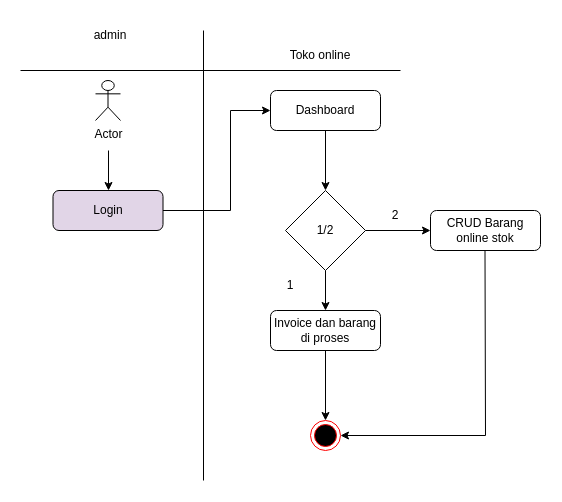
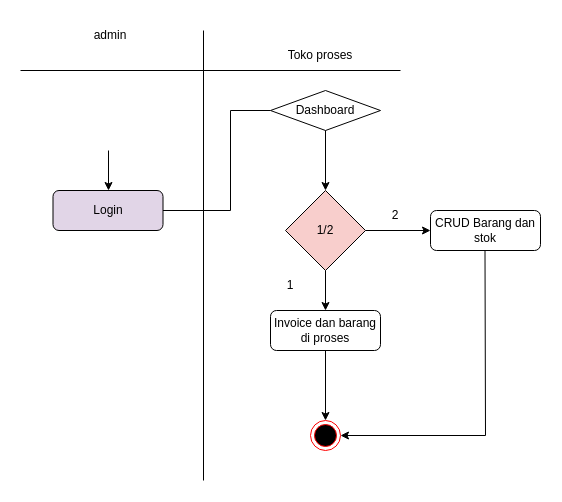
  <mxCell id="0" />
  <mxCell id="1" parent="0" />
  <mxCell id="2" value="" style="endArrow=none;html=1;rounded=0;" edge="1" parent="1"><mxGeometry width="50" height="50" relative="1" as="geometry"><mxPoint x="203" y="480" as="sourcePoint" /><mxPoint x="203" y="30" as="targetPoint" /></mxGeometry></mxCell>
  <mxCell id="3" value="" style="endArrow=none;html=1;rounded=0;" edge="1" parent="1"><mxGeometry width="50" height="50" relative="1" as="geometry"><mxPoint x="20" y="70" as="sourcePoint" /><mxPoint x="400" y="70" as="targetPoint" /></mxGeometry></mxCell>
  <mxCell id="4" value="admin" style="text;html=1;strokeColor=none;fillColor=none;align=center;verticalAlign=middle;whiteSpace=wrap;rounded=0;" vertex="1" parent="1"><mxGeometry x="80" y="20" width="60" height="30" as="geometry" /></mxCell>
- <mxCell id="5" value="Toko online" style="text;html=1;strokeColor=none;fillColor=none;align=center;verticalAlign=middle;whiteSpace=wrap;rounded=0;" vertex="1" parent="1"><mxGeometry x="270" y="40" width="100" height="30" as="geometry" /></mxCell>
- <mxCell id="6" value="Actor" style="shape=umlActor;verticalLabelPosition=bottom;verticalAlign=top;html=1;" vertex="1" parent="1"><mxGeometry x="95" y="80" width="25" height="40" as="geometry" /></mxCell>
+ <mxCell id="5" value="Toko proses" style="text;html=1;strokeColor=none;fillColor=none;align=center;verticalAlign=middle;whiteSpace=wrap;rounded=0;" vertex="1" parent="1"><mxGeometry x="270" y="40" width="100" height="30" as="geometry" /></mxCell>
  <mxCell id="7" value="" style="endArrow=classic;html=1;rounded=0;" edge="1" parent="1"><mxGeometry width="50" height="50" relative="1" as="geometry"><mxPoint x="108" y="150" as="sourcePoint" /><mxPoint x="108" y="190" as="targetPoint" /></mxGeometry></mxCell>
- <mxCell id="8" value="Dashboard" style="rounded=1;whiteSpace=wrap;html=1;" vertex="1" parent="1"><mxGeometry x="270" y="90" width="110" height="40" as="geometry" /></mxCell>
+ <mxCell id="8" value="Dashboard" style="rhombus;whiteSpace=wrap;html=1;" vertex="1" parent="1"><mxGeometry x="270" y="90" width="110" height="40" as="geometry" /></mxCell>
  <mxCell id="9" value="" style="endArrow=classic;html=1;rounded=0;exitX=0.5;exitY=1;exitDx=0;exitDy=0;entryX=0.5;entryY=0;entryDx=0;entryDy=0;" edge="1" parent="1" source="8"><mxGeometry width="50" height="50" relative="1" as="geometry"><mxPoint x="139" y="120" as="sourcePoint" /><mxPoint x="325" y="190" as="targetPoint" /></mxGeometry></mxCell>
  <mxCell id="10" value="Login" style="rounded=1;whiteSpace=wrap;html=1;fillColor=#e1d5e7;" vertex="1" parent="1"><mxGeometry x="52.5" y="190" width="110" height="40" as="geometry" /></mxCell>
- <mxCell id="11" value="" style="endArrow=classic;html=1;rounded=0;exitX=1;exitY=0.5;exitDx=0;exitDy=0;entryX=0;entryY=0.5;entryDx=0;entryDy=0;" edge="1" parent="1" source="10" target="8"><mxGeometry width="50" height="50" relative="1" as="geometry"><mxPoint x="147.5" y="280" as="sourcePoint" /><mxPoint x="230" y="100" as="targetPoint" /><Array as="points"><mxPoint x="230" y="210" /><mxPoint x="230" y="110" /></Array></mxGeometry></mxCell>
- <mxCell id="12" value="1/2" style="rhombus;whiteSpace=wrap;html=1;" vertex="1" parent="1"><mxGeometry x="285" y="190" width="80" height="80" as="geometry" /></mxCell>
+ <mxCell id="11" value="" style="endArrow=none;html=1;rounded=0;exitX=1;exitY=0.5;exitDx=0;exitDy=0;entryX=0;entryY=0.5;entryDx=0;entryDy=0;" edge="1" parent="1" source="10" target="8"><mxGeometry width="50" height="50" relative="1" as="geometry"><mxPoint x="147.5" y="280" as="sourcePoint" /><mxPoint x="230" y="100" as="targetPoint" /><Array as="points"><mxPoint x="230" y="210" /><mxPoint x="230" y="110" /></Array></mxGeometry></mxCell>
+ <mxCell id="12" value="1/2" style="rhombus;whiteSpace=wrap;html=1;fillColor=#f8cecc;" vertex="1" parent="1"><mxGeometry x="285" y="190" width="80" height="80" as="geometry" /></mxCell>
  <mxCell id="13" value="2" style="text;html=1;strokeColor=none;fillColor=none;align=center;verticalAlign=middle;whiteSpace=wrap;rounded=0;" vertex="1" parent="1"><mxGeometry x="365" y="200" width="60" height="30" as="geometry" /></mxCell>
  <mxCell id="14" value="1" style="text;html=1;strokeColor=none;fillColor=none;align=center;verticalAlign=middle;whiteSpace=wrap;rounded=0;" vertex="1" parent="1"><mxGeometry x="260" y="270" width="60" height="30" as="geometry" /></mxCell>
  <mxCell id="15" value="" style="endArrow=classic;html=1;rounded=0;exitX=0.5;exitY=1;exitDx=0;exitDy=0;" edge="1" parent="1" source="12"><mxGeometry width="50" height="50" relative="1" as="geometry"><mxPoint x="324.5" y="430" as="sourcePoint" /><mxPoint x="325" y="310" as="targetPoint" /></mxGeometry></mxCell>
  <mxCell id="16" value="" style="ellipse;html=1;shape=endState;fillColor=#000000;strokeColor=#ff0000;" vertex="1" parent="1"><mxGeometry x="310" y="420" width="30" height="30" as="geometry" /></mxCell>
  <mxCell id="17" value="" style="endArrow=classic;html=1;rounded=0;exitX=0.5;exitY=1;exitDx=0;exitDy=0;entryX=0.5;entryY=0;entryDx=0;entryDy=0;" edge="1" parent="1" source="18" target="16"><mxGeometry width="50" height="50" relative="1" as="geometry"><mxPoint x="324.5" y="510" as="sourcePoint" /><mxPoint x="325" y="560" as="targetPoint" /></mxGeometry></mxCell>
  <mxCell id="18" value="Invoice dan barang di proses" style="rounded=1;whiteSpace=wrap;html=1;" vertex="1" parent="1"><mxGeometry x="270" y="310" width="110" height="40" as="geometry" /></mxCell>
  <mxCell id="19" value="" style="endArrow=classic;html=1;rounded=0;exitX=0;exitY=1;exitDx=0;exitDy=0;" edge="1" parent="1" source="13"><mxGeometry width="50" height="50" relative="1" as="geometry"><mxPoint x="379" y="240" as="sourcePoint" /><mxPoint x="430" y="230" as="targetPoint" /></mxGeometry></mxCell>
- <mxCell id="20" value="CRUD Barang online stok" style="rounded=1;whiteSpace=wrap;html=1;" vertex="1" parent="1"><mxGeometry x="430" y="210" width="110" height="40" as="geometry" /></mxCell>
+ <mxCell id="20" value="CRUD Barang dan stok" style="rounded=1;whiteSpace=wrap;html=1;" vertex="1" parent="1"><mxGeometry x="430" y="210" width="110" height="40" as="geometry" /></mxCell>
  <mxCell id="21" value="" style="endArrow=classic;html=1;rounded=0;exitX=0;exitY=1;exitDx=0;exitDy=0;entryX=1;entryY=0.5;entryDx=0;entryDy=0;" edge="1" parent="1" target="16"><mxGeometry width="50" height="50" relative="1" as="geometry"><mxPoint x="484.5" y="250" as="sourcePoint" /><mxPoint x="480" y="440" as="targetPoint" /><Array as="points"><mxPoint x="485" y="435" /></Array></mxGeometry></mxCell>
